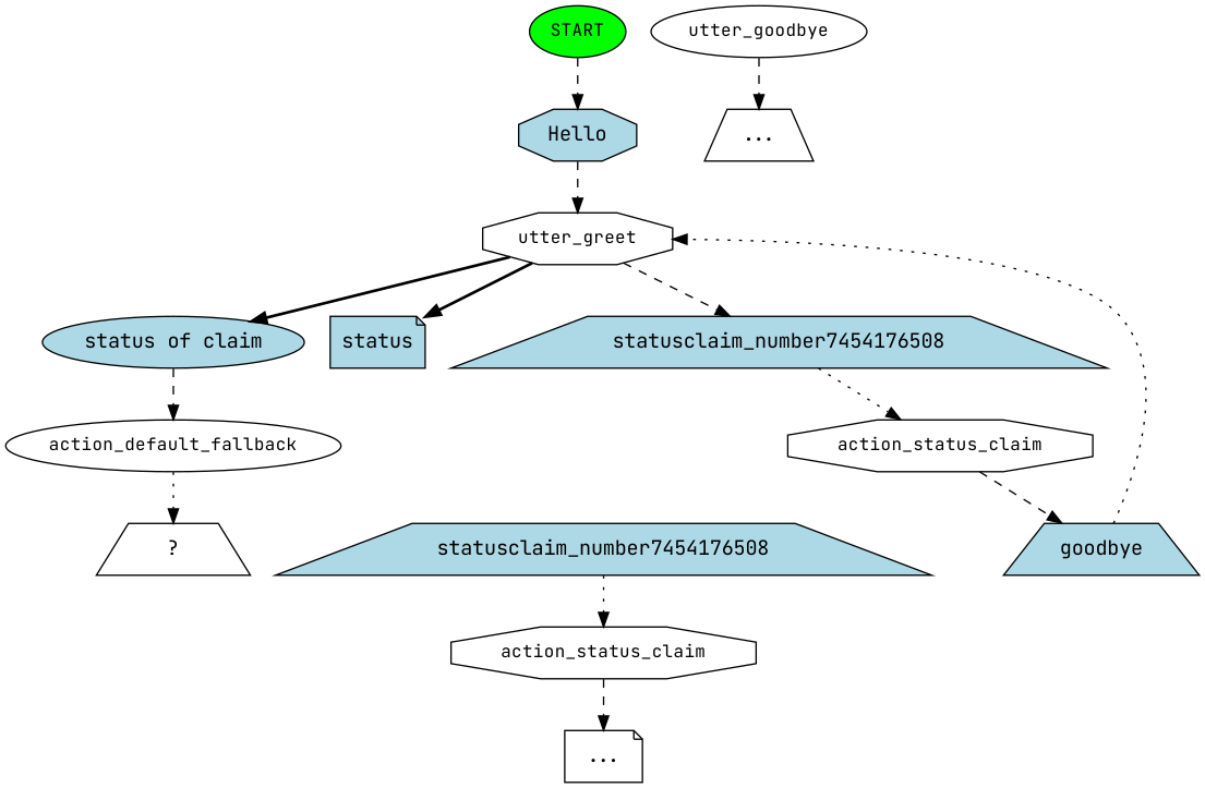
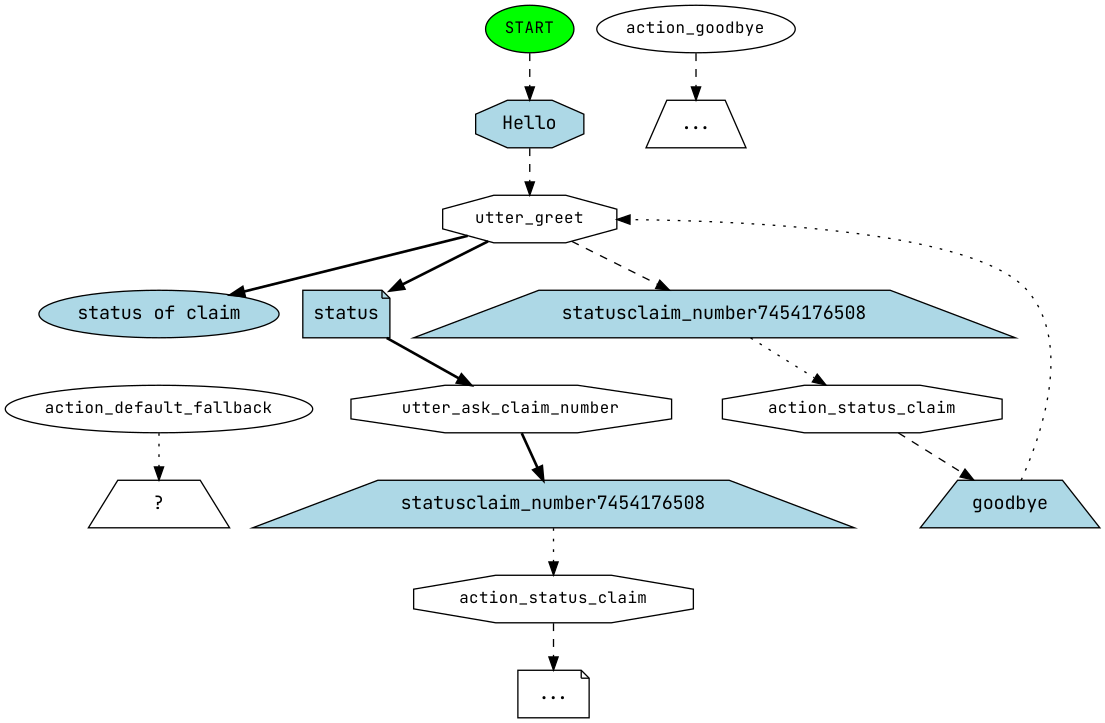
  digraph {
    fontname="JetBrains Mono"
    node [fontname="JetBrains Mono" shape=octagon]
    edge [fontname="JetBrains Mono" style=dashed]
    n1 [fillcolor=green fontsize=12 label=START shape=ellipse style=filled]
    n2 [fillcolor=lightblue label=Hello style=filled]
    n3 [fontsize=12 label=utter_greet]
    n4 [fillcolor=lightblue label="status of claim" shape=ellipse style=filled]
    n5 [fillcolor=lightblue label=status shape=note style=filled]
    n6 [fillcolor=lightblue label=statusclaim_number7454176508 shape=trapezium style=filled]
    n7 [fontsize=12 label=action_default_fallback shape=ellipse]
+   n8 [fontsize=12 label=utter_ask_claim_number]
    n9 [fontsize=12 label=action_status_claim]
    n10 [fillcolor=lightblue label=statusclaim_number7454176508 shape=trapezium style=filled]
    n11 [fontsize=12 label=action_status_claim]
    n12 [label="..." shape=note]
    n13 [fillcolor=lightblue label=goodbye shape=trapezium style=filled]
-   n14 [fontsize=12 label=utter_goodbye shape=ellipse]
+   n14 [fontsize=12 label=action_goodbye shape=ellipse]
    n15 [label="..." shape=trapezium]
    n16 [label="  ?  " shape=trapezium]
    n1 -> n2
    n2 -> n3
    n3 -> n4 [style=bold]
    n3 -> n5 [style=bold]
    n3 -> n6
-   n4 -> n7
+   n5 -> n8 [style=bold]
    n6 -> n9 [style=dotted]
    n7 -> n16 [style=dotted]
+   n8 -> n10 [style=bold]
    n9 -> n13
    n10 -> n11 [style=dotted]
    n11 -> n12
    n13 -> n3 [style=dotted]
    n14 -> n15
  }
